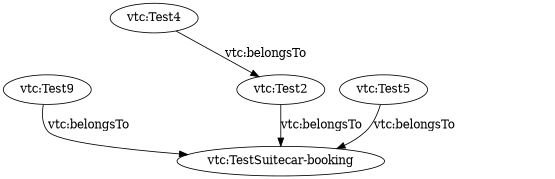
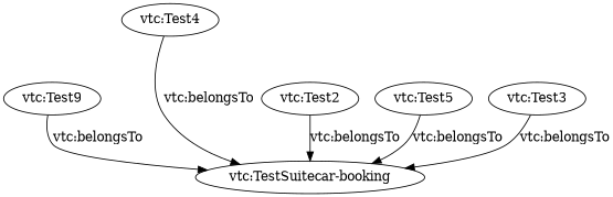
  digraph {
    rankdir=TB
    n1 [label="vtc:Test9"]
    "vtc:TestSuitecar-booking"
    "vtc:Test4"
    "vtc:Test2"
    "vtc:Test5"
+   "vtc:Test3"
    n1 -> "vtc:TestSuitecar-booking" [label="vtc:belongsTo"]
-   "vtc:Test4" -> "vtc:Test2" [label="vtc:belongsTo"]
+   "vtc:Test4" -> "vtc:TestSuitecar-booking" [label="vtc:belongsTo"]
    "vtc:Test2" -> "vtc:TestSuitecar-booking" [label="vtc:belongsTo"]
    "vtc:Test5" -> "vtc:TestSuitecar-booking" [label="vtc:belongsTo"]
+   "vtc:Test3" -> "vtc:TestSuitecar-booking" [label="vtc:belongsTo"]
  }
